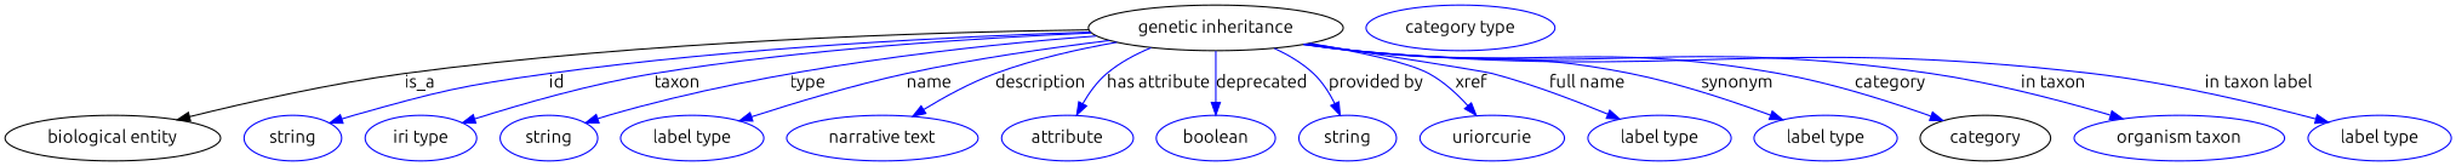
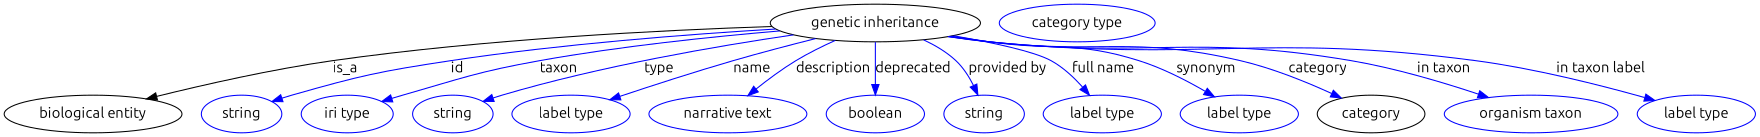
  digraph {
    fontname=Ubuntu
    node [fontname=Ubuntu color=blue]
    edge [fontname=Ubuntu color=blue style=solid]
    n1 [height=0.5 label="genetic inheritance" width=2.7984 color=""]
    "biological entity" [height=0.5 width=2.3651 color=""]
    n3 [height=0.5 label=string width=1.0652]
    n4 [height=0.5 label="iri type" width=1.2277]
    n5 [height=0.5 label=string width=1.0652]
    n6 [height=0.5 label="label type" width=1.5707]
    n7 [height=0.5 label="narrative text" width=2.0943]
-   n8 [height=0.5 label=attribute width=1.4443]
    n9 [height=0.5 label=boolean width=1.2999]
    n10 [height=0.5 label=string width=1.0652]
-   n11 [height=0.5 label=uriorcurie width=1.5887]
    n12 [height=0.5 label="label type" width=1.5707]
    n13 [height=0.5 label="label type" width=1.5707]
    category [height=0.5 width=1.4263 color=""]
    n15 [height=0.5 label="organism taxon" width=2.3109]
    n16 [height=0.5 label="label type" width=1.5707]
    n17 [height=0.5 label="category type" width=2.0762]
    n1 -> "biological entity" [label=is_a color="" style=""]
    n1 -> n3 [label=id]
    n1 -> n4 [label=taxon]
    n1 -> n5 [label=type]
    n1 -> n6 [label=name]
    n1 -> n7 [label=description]
-   n1 -> n8 [label="has attribute"]
    n1 -> n9 [label=deprecated]
    n1 -> n10 [label="provided by"]
-   n1 -> n11 [label=xref]
    n1 -> n12 [label="full name"]
    n1 -> n13 [label=synonym]
    n1 -> category [label=category]
    n1 -> n15 [label="in taxon"]
    n1 -> n16 [label="in taxon label"]
  }
